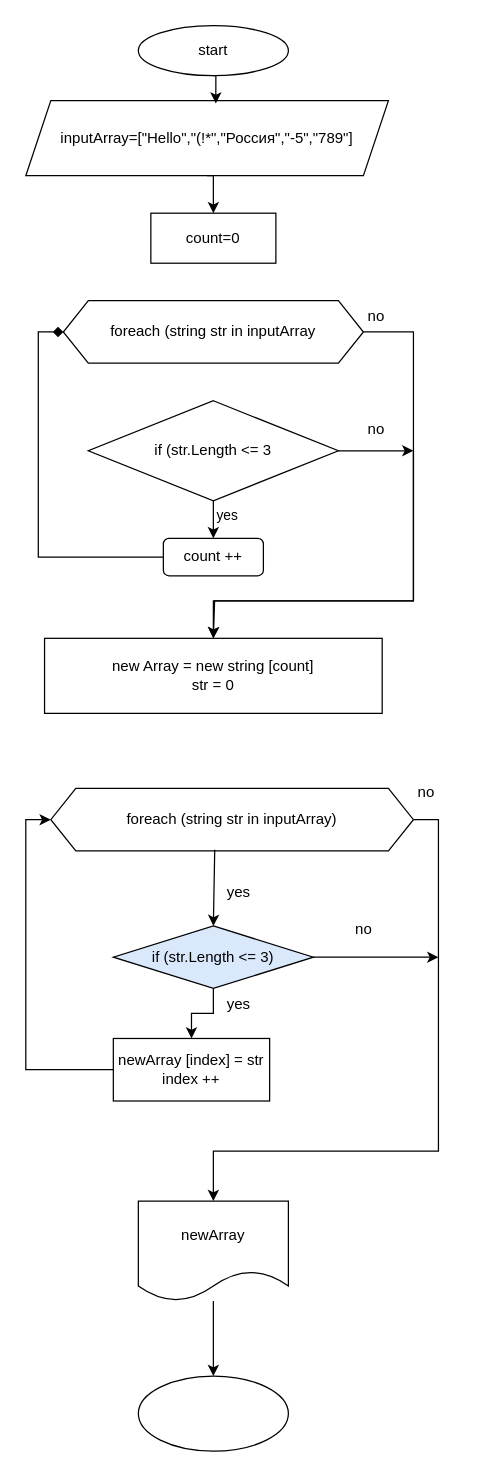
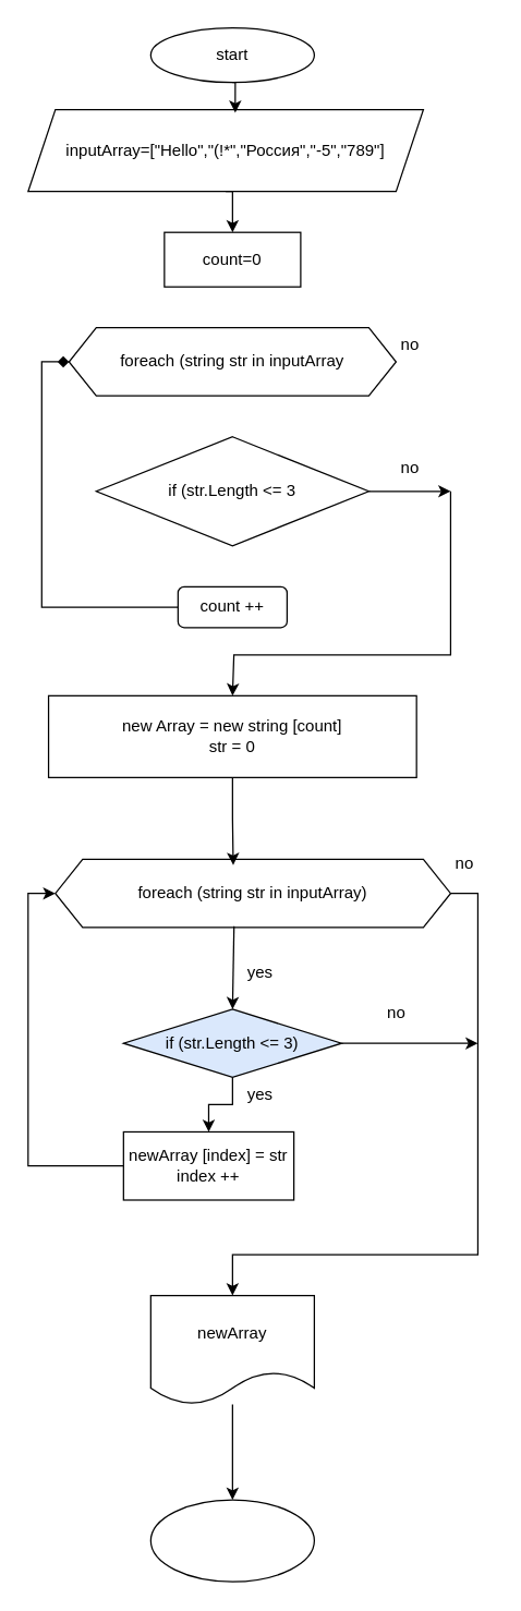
  <mxCell id="0" />
  <mxCell id="1" parent="0" />
  <mxCell id="2" value="&lt;font style=&quot;vertical-align: inherit;&quot;&gt;&lt;font style=&quot;vertical-align: inherit;&quot;&gt;start&lt;/font&gt;&lt;/font&gt;" style="ellipse;whiteSpace=wrap;html=1;" vertex="1" parent="1"><mxGeometry x="110" y="20" width="120" height="40" as="geometry" /></mxCell>
  <mxCell id="3" style="edgeStyle=orthogonalEdgeStyle;rounded=0;orthogonalLoop=1;jettySize=auto;html=1;exitX=0.5;exitY=1;exitDx=0;exitDy=0;entryX=0.5;entryY=0;entryDx=0;entryDy=0;" edge="1" parent="1" source="4" target="5"><mxGeometry relative="1" as="geometry" /></mxCell>
  <mxCell id="4" value="&lt;font style=&quot;vertical-align: inherit;&quot;&gt;&lt;font style=&quot;vertical-align: inherit;&quot;&gt;&lt;font style=&quot;vertical-align: inherit;&quot;&gt;&lt;font style=&quot;vertical-align: inherit;&quot;&gt;&lt;font style=&quot;vertical-align: inherit;&quot;&gt;&lt;font style=&quot;vertical-align: inherit;&quot;&gt;inputArray=[&quot;Hello&quot;,&quot;(!*&quot;,&quot;Россия&quot;,&quot;-5&quot;,&quot;789&quot;]&lt;/font&gt;&lt;/font&gt;&lt;/font&gt;&lt;/font&gt;&lt;/font&gt;&lt;/font&gt;" style="shape=parallelogram;perimeter=parallelogramPerimeter;whiteSpace=wrap;html=1;fixedSize=1;" vertex="1" parent="1"><mxGeometry x="20" y="80" width="290" height="60" as="geometry" /></mxCell>
  <mxCell id="5" value="&lt;font style=&quot;vertical-align: inherit;&quot;&gt;&lt;font style=&quot;vertical-align: inherit;&quot;&gt;сount=0&lt;/font&gt;&lt;/font&gt;" style="rounded=0;whiteSpace=wrap;html=1;" vertex="1" parent="1"><mxGeometry x="120" y="170" width="100" height="40" as="geometry" /></mxCell>
- <mxCell id="6" style="edgeStyle=orthogonalEdgeStyle;rounded=0;orthogonalLoop=1;jettySize=auto;html=1;entryX=0.5;entryY=0;entryDx=0;entryDy=0;" edge="1" parent="1" source="7" target="16"><mxGeometry relative="1" as="geometry"><Array as="points"><mxPoint x="330" y="265" /><mxPoint x="330" y="480" /><mxPoint x="170" y="480" /></Array></mxGeometry></mxCell>
  <mxCell id="7" value="&lt;font style=&quot;vertical-align: inherit;&quot;&gt;&lt;font style=&quot;vertical-align: inherit;&quot;&gt;foreach (string str in inputArray&lt;/font&gt;&lt;/font&gt;" style="shape=hexagon;perimeter=hexagonPerimeter2;whiteSpace=wrap;html=1;fixedSize=1;" vertex="1" parent="1"><mxGeometry x="50" y="240" width="240" height="50" as="geometry" /></mxCell>
  <mxCell id="8" style="edgeStyle=orthogonalEdgeStyle;rounded=0;orthogonalLoop=1;jettySize=auto;html=1;exitX=0.5;exitY=1;exitDx=0;exitDy=0;entryX=0.524;entryY=0.037;entryDx=0;entryDy=0;entryPerimeter=0;" edge="1" parent="1" source="2" target="4"><mxGeometry relative="1" as="geometry" /></mxCell>
- <mxCell id="9" style="edgeStyle=orthogonalEdgeStyle;rounded=0;orthogonalLoop=1;jettySize=auto;html=1;exitX=0.5;exitY=1;exitDx=0;exitDy=0;entryX=0.5;entryY=0;entryDx=0;entryDy=0;" edge="1" parent="1" source="13" target="15"><mxGeometry relative="1" as="geometry" /></mxCell>
- <mxCell id="10" value="&lt;font style=&quot;vertical-align: inherit;&quot;&gt;&lt;font style=&quot;vertical-align: inherit;&quot;&gt;yes&lt;/font&gt;&lt;/font&gt;" style="edgeLabel;html=1;align=center;verticalAlign=middle;resizable=0;points=[];" vertex="1" connectable="0" parent="9"><mxGeometry x="-0.267" y="10" relative="1" as="geometry"><mxPoint as="offset" /></mxGeometry></mxCell>
  <mxCell id="11" style="edgeStyle=orthogonalEdgeStyle;rounded=0;orthogonalLoop=1;jettySize=auto;html=1;" edge="1" parent="1"><mxGeometry relative="1" as="geometry"><mxPoint x="170" y="510" as="targetPoint" /><mxPoint x="330" y="360" as="sourcePoint" /><Array as="points"><mxPoint x="330" y="480" /><mxPoint x="171" y="480" /></Array></mxGeometry></mxCell>
  <mxCell id="12" style="edgeStyle=orthogonalEdgeStyle;rounded=0;orthogonalLoop=1;jettySize=auto;html=1;exitX=1;exitY=0.5;exitDx=0;exitDy=0;" edge="1" parent="1" source="13"><mxGeometry relative="1" as="geometry"><mxPoint x="330" y="360" as="targetPoint" /></mxGeometry></mxCell>
  <mxCell id="13" value="&lt;font style=&quot;vertical-align: inherit;&quot;&gt;&lt;font style=&quot;vertical-align: inherit;&quot;&gt;if (str.Length &amp;lt;= 3&lt;/font&gt;&lt;/font&gt;" style="rhombus;whiteSpace=wrap;html=1;" vertex="1" parent="1"><mxGeometry x="70" y="320" width="200" height="80" as="geometry" /></mxCell>
  <mxCell id="14" style="edgeStyle=orthogonalEdgeStyle;rounded=0;orthogonalLoop=1;jettySize=auto;html=1;entryX=0;entryY=0.5;entryDx=0;entryDy=0;endArrow=diamond;" edge="1" parent="1" source="15" target="7"><mxGeometry relative="1" as="geometry"><Array as="points"><mxPoint x="30" y="445" /><mxPoint x="30" y="265" /></Array></mxGeometry></mxCell>
  <mxCell id="15" value="&lt;font style=&quot;vertical-align: inherit;&quot;&gt;&lt;font style=&quot;vertical-align: inherit;&quot;&gt;сount ++&lt;/font&gt;&lt;/font&gt;" style="whiteSpace=wrap;html=1;rounded=1;" vertex="1" parent="1"><mxGeometry x="130" y="430" width="80" height="30" as="geometry" /></mxCell>
  <mxCell id="16" value="&lt;font style=&quot;vertical-align: inherit;&quot;&gt;&lt;font style=&quot;vertical-align: inherit;&quot;&gt;new Array = new string [count]&lt;/font&gt;&lt;/font&gt;&lt;div&gt;&lt;font style=&quot;vertical-align: inherit;&quot;&gt;&lt;font style=&quot;vertical-align: inherit;&quot;&gt;&lt;font style=&quot;vertical-align: inherit;&quot;&gt;&lt;font style=&quot;vertical-align: inherit;&quot;&gt;str = 0&lt;/font&gt;&lt;/font&gt;&lt;/font&gt;&lt;/font&gt;&lt;/div&gt;" style="rounded=0;whiteSpace=wrap;html=1;" vertex="1" parent="1"><mxGeometry x="35" y="510" width="270" height="60" as="geometry" /></mxCell>
  <mxCell id="17" value="&lt;font style=&quot;vertical-align: inherit;&quot;&gt;&lt;font style=&quot;vertical-align: inherit;&quot;&gt;no&lt;/font&gt;&lt;/font&gt;" style="text;html=1;align=center;verticalAlign=middle;resizable=0;points=[];autosize=1;strokeColor=none;fillColor=none;" vertex="1" parent="1"><mxGeometry x="280" y="328" width="40" height="30" as="geometry" /></mxCell>
  <mxCell id="18" value="&lt;font style=&quot;vertical-align: inherit;&quot;&gt;&lt;font style=&quot;vertical-align: inherit;&quot;&gt;no&lt;/font&gt;&lt;/font&gt;" style="text;html=1;align=center;verticalAlign=middle;resizable=0;points=[];autosize=1;strokeColor=none;fillColor=none;" vertex="1" parent="1"><mxGeometry x="280" y="238" width="40" height="30" as="geometry" /></mxCell>
  <mxCell id="19" style="edgeStyle=orthogonalEdgeStyle;rounded=0;orthogonalLoop=1;jettySize=auto;html=1;exitX=1;exitY=0.5;exitDx=0;exitDy=0;entryX=0.5;entryY=0;entryDx=0;entryDy=0;" edge="1" parent="1" source="20" target="32"><mxGeometry relative="1" as="geometry"><Array as="points"><mxPoint x="350" y="655" /><mxPoint x="350" y="920" /><mxPoint x="170" y="920" /></Array></mxGeometry></mxCell>
  <mxCell id="20" value="&lt;font style=&quot;vertical-align: inherit;&quot;&gt;&lt;font style=&quot;vertical-align: inherit;&quot;&gt;foreach (string str in inputArray)&lt;/font&gt;&lt;/font&gt;" style="shape=hexagon;perimeter=hexagonPerimeter2;whiteSpace=wrap;html=1;fixedSize=1;" vertex="1" parent="1"><mxGeometry x="40" y="630" width="290" height="50" as="geometry" /></mxCell>
+ <mxCell id="21" style="edgeStyle=orthogonalEdgeStyle;rounded=0;orthogonalLoop=1;jettySize=auto;html=1;entryX=0.45;entryY=0.084;entryDx=0;entryDy=0;entryPerimeter=0;" edge="1" parent="1" source="16" target="20"><mxGeometry relative="1" as="geometry" /></mxCell>
  <mxCell id="22" value="" style="edgeStyle=orthogonalEdgeStyle;rounded=0;orthogonalLoop=1;jettySize=auto;html=1;" edge="1" parent="1" source="24" target="28"><mxGeometry relative="1" as="geometry" /></mxCell>
  <mxCell id="23" style="edgeStyle=orthogonalEdgeStyle;rounded=0;orthogonalLoop=1;jettySize=auto;html=1;" edge="1" parent="1" source="24"><mxGeometry relative="1" as="geometry"><mxPoint x="350" y="765" as="targetPoint" /></mxGeometry></mxCell>
  <mxCell id="24" value="&lt;font style=&quot;vertical-align: inherit;&quot;&gt;&lt;font style=&quot;vertical-align: inherit;&quot;&gt;if (str.Length &amp;lt;= 3)&lt;/font&gt;&lt;/font&gt;" style="rhombus;whiteSpace=wrap;html=1;fillColor=#dae8fc;" vertex="1" parent="1"><mxGeometry x="90" y="740" width="160" height="50" as="geometry" /></mxCell>
  <mxCell id="25" value="" style="endArrow=classic;html=1;rounded=0;entryX=0.5;entryY=0;entryDx=0;entryDy=0;exitX=0.452;exitY=0.98;exitDx=0;exitDy=0;exitPerimeter=0;" edge="1" parent="1" source="20" target="24"><mxGeometry width="50" height="50" relative="1" as="geometry"><mxPoint x="160" y="690" as="sourcePoint" /><mxPoint x="210" y="640" as="targetPoint" /></mxGeometry></mxCell>
  <mxCell id="26" style="edgeStyle=orthogonalEdgeStyle;rounded=0;orthogonalLoop=1;jettySize=auto;html=1;exitX=0.5;exitY=1;exitDx=0;exitDy=0;" edge="1" parent="1" source="24" target="24"><mxGeometry relative="1" as="geometry" /></mxCell>
  <mxCell id="27" style="edgeStyle=orthogonalEdgeStyle;rounded=0;orthogonalLoop=1;jettySize=auto;html=1;entryX=0;entryY=0.5;entryDx=0;entryDy=0;" edge="1" parent="1" source="28" target="20"><mxGeometry relative="1" as="geometry"><Array as="points"><mxPoint x="20" y="855" /><mxPoint x="20" y="655" /></Array></mxGeometry></mxCell>
  <mxCell id="28" value="&lt;font style=&quot;vertical-align: inherit;&quot;&gt;&lt;font style=&quot;vertical-align: inherit;&quot;&gt;newArray [index] = str&lt;/font&gt;&lt;/font&gt;&lt;div&gt;&lt;font style=&quot;vertical-align: inherit;&quot;&gt;&lt;font style=&quot;vertical-align: inherit;&quot;&gt;&lt;font style=&quot;vertical-align: inherit;&quot;&gt;&lt;font style=&quot;vertical-align: inherit;&quot;&gt;index ++&lt;/font&gt;&lt;/font&gt;&lt;/font&gt;&lt;/font&gt;&lt;/div&gt;" style="rounded=0;whiteSpace=wrap;html=1;" vertex="1" parent="1"><mxGeometry x="90" y="830" width="125" height="50" as="geometry" /></mxCell>
  <mxCell id="29" value="&lt;font style=&quot;vertical-align: inherit;&quot;&gt;&lt;font style=&quot;vertical-align: inherit;&quot;&gt;yes&lt;/font&gt;&lt;/font&gt;" style="text;html=1;align=center;verticalAlign=middle;resizable=0;points=[];autosize=1;strokeColor=none;fillColor=none;" vertex="1" parent="1"><mxGeometry x="170" y="698" width="40" height="30" as="geometry" /></mxCell>
  <mxCell id="30" value="&lt;font style=&quot;vertical-align: inherit;&quot;&gt;&lt;font style=&quot;vertical-align: inherit;&quot;&gt;yes&lt;/font&gt;&lt;/font&gt;" style="text;html=1;align=center;verticalAlign=middle;resizable=0;points=[];autosize=1;strokeColor=none;fillColor=none;" vertex="1" parent="1"><mxGeometry x="170" y="788" width="40" height="30" as="geometry" /></mxCell>
  <mxCell id="31" value="" style="edgeStyle=orthogonalEdgeStyle;rounded=0;orthogonalLoop=1;jettySize=auto;html=1;" edge="1" parent="1" source="32" target="35"><mxGeometry relative="1" as="geometry" /></mxCell>
- <mxCell id="32" value="&lt;font style=&quot;vertical-align: inherit;&quot;&gt;&lt;font style=&quot;vertical-align: inherit;&quot;&gt;newArray&lt;/font&gt;&lt;/font&gt;" style="shape=document;whiteSpace=wrap;html=1;boundedLbl=1;" vertex="1" parent="1"><mxGeometry x="110" y="960" width="120" height="80" as="geometry" /></mxCell>
+ <mxCell id="32" value="&lt;font style=&quot;vertical-align: inherit;&quot;&gt;&lt;font style=&quot;vertical-align: inherit;&quot;&gt;newArray&lt;/font&gt;&lt;/font&gt;" style="shape=document;whiteSpace=wrap;html=1;boundedLbl=1;" vertex="1" parent="1"><mxGeometry x="110" y="950" width="120" height="80" as="geometry" /></mxCell>
  <mxCell id="33" value="&lt;font style=&quot;vertical-align: inherit;&quot;&gt;&lt;font style=&quot;vertical-align: inherit;&quot;&gt;no&lt;/font&gt;&lt;/font&gt;" style="text;html=1;align=center;verticalAlign=middle;resizable=0;points=[];autosize=1;strokeColor=none;fillColor=none;" vertex="1" parent="1"><mxGeometry x="270" y="728" width="40" height="30" as="geometry" /></mxCell>
  <mxCell id="34" value="&lt;font style=&quot;vertical-align: inherit;&quot;&gt;&lt;font style=&quot;vertical-align: inherit;&quot;&gt;no&lt;/font&gt;&lt;/font&gt;" style="text;html=1;align=center;verticalAlign=middle;resizable=0;points=[];autosize=1;strokeColor=none;fillColor=none;" vertex="1" parent="1"><mxGeometry x="320" y="618" width="40" height="30" as="geometry" /></mxCell>
  <mxCell id="35" value="" style="ellipse;whiteSpace=wrap;html=1;" vertex="1" parent="1"><mxGeometry x="110" y="1100" width="120" height="60" as="geometry" /></mxCell>
